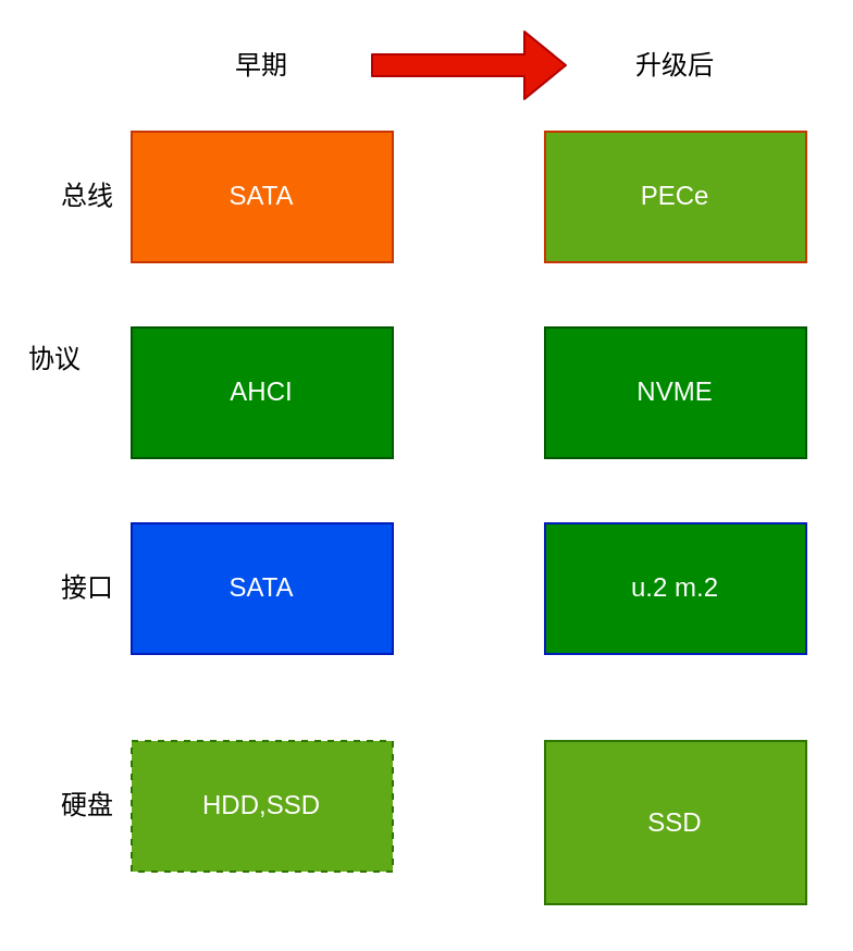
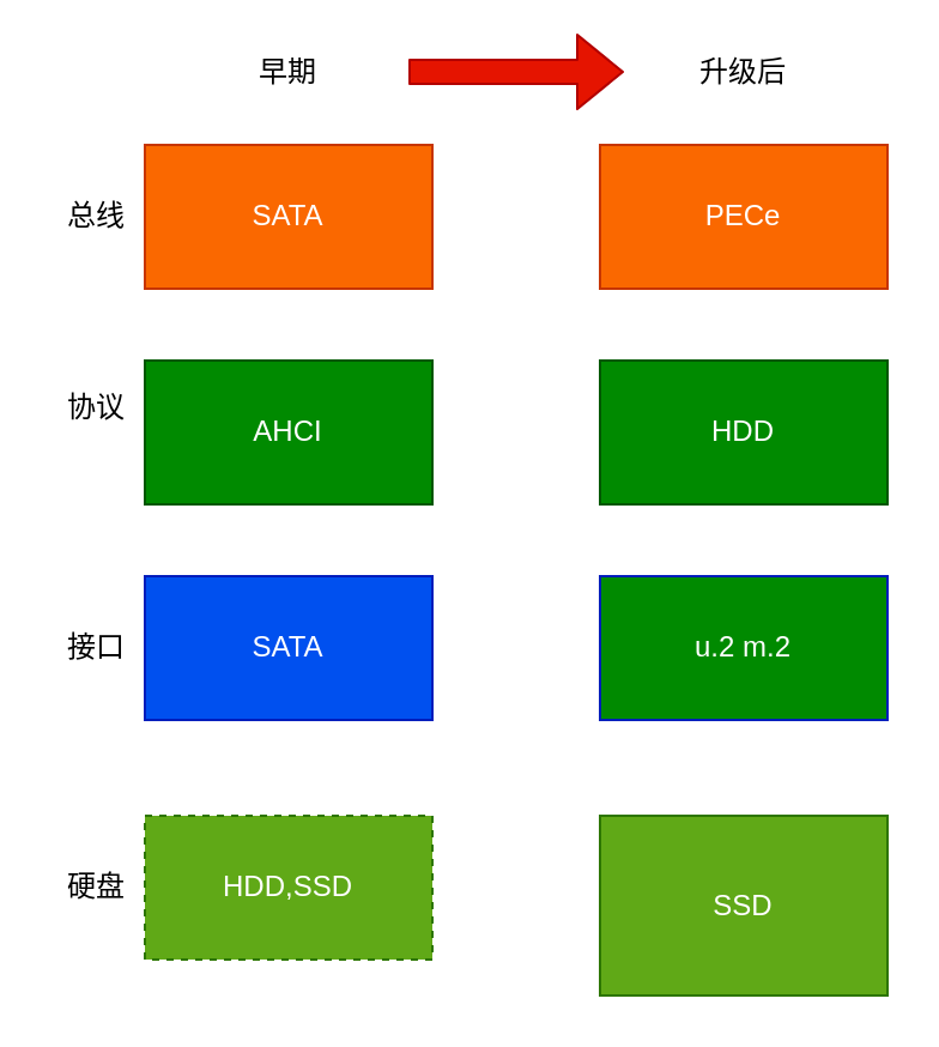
  <mxCell id="0" />
  <mxCell id="1" parent="0" />
  <mxCell id="2" value="HDD,SSD" style="rounded=0;whiteSpace=wrap;html=1;fillColor=#60a917;strokeColor=#2D7600;fontColor=#ffffff;dashed=1;" vertex="1" parent="1"><mxGeometry x="60" y="340" width="120" height="60" as="geometry" /></mxCell>
  <mxCell id="3" value="硬盘" style="text;html=1;strokeColor=none;fillColor=none;align=center;verticalAlign=middle;whiteSpace=wrap;rounded=0;" vertex="1" parent="1"><mxGeometry x="20" y="360" width="40" height="20" as="geometry" /></mxCell>
  <mxCell id="4" value="SATA" style="rounded=0;whiteSpace=wrap;html=1;fillColor=#0050ef;strokeColor=#001DBC;fontColor=#ffffff;" vertex="1" parent="1"><mxGeometry x="60" y="240" width="120" height="60" as="geometry" /></mxCell>
  <mxCell id="5" value="接口" style="text;html=1;strokeColor=none;fillColor=none;align=center;verticalAlign=middle;whiteSpace=wrap;rounded=0;" vertex="1" parent="1"><mxGeometry x="20" y="260" width="40" height="20" as="geometry" /></mxCell>
  <mxCell id="6" value="AHCI" style="rounded=0;whiteSpace=wrap;html=1;fillColor=#008a00;strokeColor=#005700;fontColor=#ffffff;" vertex="1" parent="1"><mxGeometry x="60" y="150" width="120" height="60" as="geometry" /></mxCell>
- <mxCell id="7" value="协议" style="text;html=1;strokeColor=none;fillColor=none;align=center;verticalAlign=middle;whiteSpace=wrap;rounded=0;" vertex="1" parent="1"><mxGeometry x="5" y="155" width="40" height="20" as="geometry" /></mxCell>
+ <mxCell id="7" value="协议" style="text;html=1;strokeColor=none;fillColor=none;align=center;verticalAlign=middle;whiteSpace=wrap;rounded=0;" vertex="1" parent="1"><mxGeometry x="20" y="160" width="40" height="20" as="geometry" /></mxCell>
  <mxCell id="8" value="SATA" style="rounded=0;whiteSpace=wrap;html=1;fillColor=#fa6800;strokeColor=#C73500;fontColor=#ffffff;" vertex="1" parent="1"><mxGeometry x="60" y="60" width="120" height="60" as="geometry" /></mxCell>
  <mxCell id="9" value="总线" style="text;html=1;strokeColor=none;fillColor=none;align=center;verticalAlign=middle;whiteSpace=wrap;rounded=0;" vertex="1" parent="1"><mxGeometry x="20" y="80" width="40" height="20" as="geometry" /></mxCell>
  <mxCell id="10" value="早期" style="text;html=1;strokeColor=none;fillColor=none;align=center;verticalAlign=middle;whiteSpace=wrap;rounded=0;" vertex="1" parent="1"><mxGeometry x="100" y="20" width="40" height="20" as="geometry" /></mxCell>
- <mxCell id="11" value="PECe" style="rounded=0;whiteSpace=wrap;html=1;fillColor=#60a917;strokeColor=#C73500;fontColor=#ffffff;" vertex="1" parent="1"><mxGeometry x="250" y="60" width="120" height="60" as="geometry" /></mxCell>
- <mxCell id="12" value="NVME" style="rounded=0;whiteSpace=wrap;html=1;fillColor=#008a00;strokeColor=#005700;fontColor=#ffffff;" vertex="1" parent="1"><mxGeometry x="250" y="150" width="120" height="60" as="geometry" /></mxCell>
+ <mxCell id="11" value="PECe" style="rounded=0;whiteSpace=wrap;html=1;fillColor=#fa6800;strokeColor=#C73500;fontColor=#ffffff;" vertex="1" parent="1"><mxGeometry x="250" y="60" width="120" height="60" as="geometry" /></mxCell>
+ <mxCell id="12" value="HDD" style="rounded=0;whiteSpace=wrap;html=1;fillColor=#008a00;strokeColor=#005700;fontColor=#ffffff;" vertex="1" parent="1"><mxGeometry x="250" y="150" width="120" height="60" as="geometry" /></mxCell>
  <mxCell id="13" value="u.2 m.2" style="rounded=0;whiteSpace=wrap;html=1;fillColor=#008a00;strokeColor=#001DBC;fontColor=#ffffff;" vertex="1" parent="1"><mxGeometry x="250" y="240" width="120" height="60" as="geometry" /></mxCell>
  <mxCell id="14" value="SSD" style="rounded=0;whiteSpace=wrap;html=1;fillColor=#60a917;strokeColor=#2D7600;fontColor=#ffffff;" vertex="1" parent="1"><mxGeometry x="250" y="340" width="120" height="75" as="geometry" /></mxCell>
  <mxCell id="15" value="升级后" style="text;html=1;strokeColor=none;fillColor=none;align=center;verticalAlign=middle;whiteSpace=wrap;rounded=0;" vertex="1" parent="1"><mxGeometry x="290" y="20" width="40" height="20" as="geometry" /></mxCell>
  <mxCell id="16" value="" style="shape=flexArrow;endArrow=classic;html=1;fillColor=#e51400;strokeColor=#B20000;" edge="1" parent="1"><mxGeometry width="50" height="50" relative="1" as="geometry"><mxPoint x="170" y="29.5" as="sourcePoint" /><mxPoint x="260" y="29.5" as="targetPoint" /></mxGeometry></mxCell>
